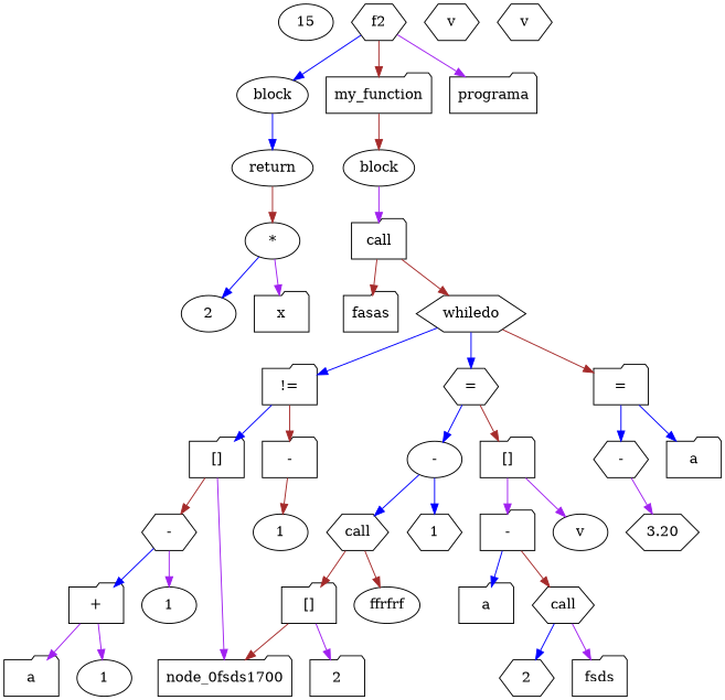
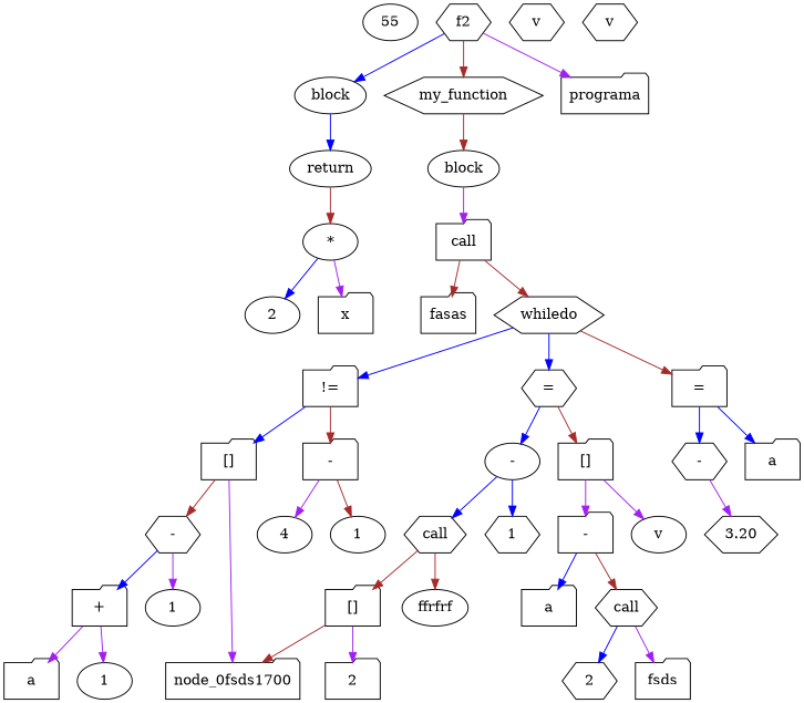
  digraph {
    node [shape=folder]
    edge [color=blue]
-   n1 [label=15 shape=ellipse]
+   n1 [label=55 shape=ellipse]
    n2 [label=2 shape=ellipse]
    n3 [label=x]
    n4 [label="*" shape=ellipse]
    n5 [label=return shape=ellipse]
    n6 [label=block shape=ellipse]
    n7 [label=f2 shape=hexagon]
-   n8 [label=my_function]
+   n8 [label=my_function shape=hexagon]
    n9 [label=programa]
    n10 [label=block shape=ellipse]
    n11 [label=call]
    n12 [label=fasas]
    n13 [label=whiledo shape=hexagon]
    n14 [label="!="]
    n15 [label="=" shape=hexagon]
    n16 [label="="]
    n17 [label=a]
    n18 [label=1 shape=ellipse]
    n19 [label="+"]
    n20 [label=1 shape=ellipse]
    n21 [label="-" shape=hexagon]
    n22 [label="[]"]
    n23 [label=node_0fsds1700]
    n24 [label=v shape=hexagon]
+   n25 [label=4 shape=ellipse]
    n26 [label=1 shape=ellipse]
    n27 [label="-"]
    n28 [label=a]
    n29 [label=2 shape=hexagon]
    n30 [label=call shape=hexagon]
    n31 [label=fsds]
    n32 [label="-"]
    n33 [label=2]
    n34 [label="[]"]
    n35 [label=v shape=hexagon]
    n36 [label=call shape=hexagon]
    n37 [label=ffrfrf shape=ellipse]
    n38 [label=1 shape=hexagon]
    n39 [label="-" shape=ellipse]
    n40 [label="[]"]
    n41 [label=v shape=ellipse]
    n42 [label="-" shape=hexagon]
    n43 [label=a]
    n44 [label=3.20 shape=hexagon]
    n4 -> n2
    n4 -> n3 [color=purple]
    n5 -> n4 [color=brown]
    n6 -> n5
    n7 -> n6
    n7 -> n8 [color=brown]
    n7 -> n9 [color=purple]
    n8 -> n10 [color=brown]
    n10 -> n11 [color=purple]
    n11 -> n12 [color=brown]
    n11 -> n13 [color=brown]
    n13 -> n14
    n13 -> n15
    n13 -> n16 [color=brown]
    n14 -> n22
    n14 -> n27 [color=brown]
    n15 -> n39
    n15 -> n40 [color=brown]
    n16 -> n42
    n16 -> n43
    n19 -> n17 [color=purple]
    n19 -> n18 [color=purple]
    n21 -> n19
    n21 -> n20 [color=purple]
    n22 -> n21 [color=brown]
    n22 -> n23 [color=purple]
+   n27 -> n25 [color=purple]
    n27 -> n26 [color=brown]
    n30 -> n29
    n30 -> n31 [color=purple]
    n32 -> n28
    n32 -> n30 [color=brown]
    n34 -> n23 [color=brown]
    n34 -> n33 [color=purple]
    n36 -> n34 [color=brown]
    n36 -> n37 [color=brown]
    n39 -> n36
    n39 -> n38
    n40 -> n32 [color=purple]
    n40 -> n41 [color=purple]
    n42 -> n44 [color=purple]
  }
